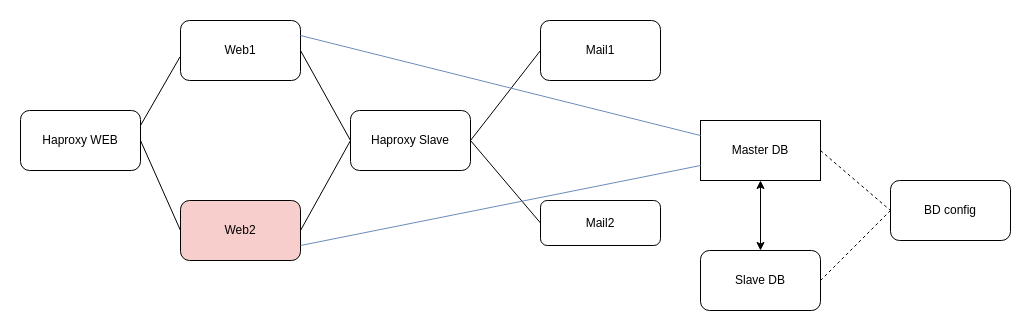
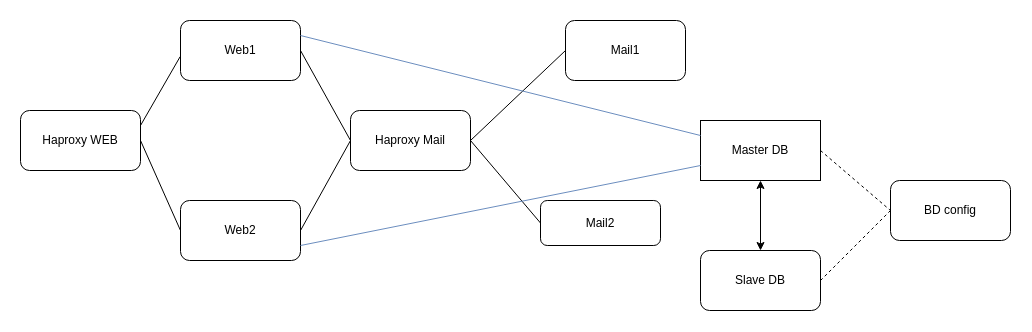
  <mxCell id="0" />
  <mxCell id="1" parent="0" />
  <mxCell id="2" value="Haproxy WEB" style="rounded=1;whiteSpace=wrap;html=1;" vertex="1" parent="1"><mxGeometry x="20" y="110" width="120" height="60" as="geometry" /></mxCell>
  <mxCell id="3" value="Web1" style="rounded=1;whiteSpace=wrap;html=1;" vertex="1" parent="1"><mxGeometry x="180" y="20" width="120" height="60" as="geometry" /></mxCell>
- <mxCell id="4" value="Web2" style="rounded=1;whiteSpace=wrap;html=1;fillColor=#f8cecc;" vertex="1" parent="1"><mxGeometry x="180" y="200" width="120" height="60" as="geometry" /></mxCell>
+ <mxCell id="4" value="Web2" style="rounded=1;whiteSpace=wrap;html=1;" vertex="1" parent="1"><mxGeometry x="180" y="200" width="120" height="60" as="geometry" /></mxCell>
  <mxCell id="5" value="" style="endArrow=none;html=1;exitX=1;exitY=0.25;exitDx=0;exitDy=0;entryX=-0.003;entryY=0.603;entryDx=0;entryDy=0;entryPerimeter=0;" edge="1" parent="1" source="2" target="3"><mxGeometry width="50" height="50" relative="1" as="geometry"><mxPoint x="280" y="90" as="sourcePoint" /><mxPoint x="330" y="40" as="targetPoint" /></mxGeometry></mxCell>
  <mxCell id="6" value="" style="endArrow=none;html=1;exitX=1;exitY=0.5;exitDx=0;exitDy=0;entryX=0;entryY=0.5;entryDx=0;entryDy=0;" edge="1" parent="1" source="2" target="4"><mxGeometry width="50" height="50" relative="1" as="geometry"><mxPoint x="280" y="90" as="sourcePoint" /><mxPoint x="330" y="40" as="targetPoint" /></mxGeometry></mxCell>
- <mxCell id="7" value="Haproxy Slave" style="rounded=1;whiteSpace=wrap;html=1;" vertex="1" parent="1"><mxGeometry x="350" y="110" width="120" height="60" as="geometry" /></mxCell>
+ <mxCell id="7" value="Haproxy Mail" style="rounded=1;whiteSpace=wrap;html=1;" vertex="1" parent="1"><mxGeometry x="350" y="110" width="120" height="60" as="geometry" /></mxCell>
  <mxCell id="8" value="" style="endArrow=none;html=1;entryX=0;entryY=0.5;entryDx=0;entryDy=0;exitX=1;exitY=0.5;exitDx=0;exitDy=0;" edge="1" parent="1" source="3" target="7"><mxGeometry width="50" height="50" relative="1" as="geometry"><mxPoint x="280" y="170" as="sourcePoint" /><mxPoint x="330" y="120" as="targetPoint" /></mxGeometry></mxCell>
  <mxCell id="9" value="" style="endArrow=none;html=1;exitX=1;exitY=0.5;exitDx=0;exitDy=0;entryX=0;entryY=0.5;entryDx=0;entryDy=0;" edge="1" parent="1" source="4" target="7"><mxGeometry width="50" height="50" relative="1" as="geometry"><mxPoint x="280" y="170" as="sourcePoint" /><mxPoint x="370" y="150" as="targetPoint" /></mxGeometry></mxCell>
- <mxCell id="10" value="Mail1" style="rounded=1;whiteSpace=wrap;html=1;" vertex="1" parent="1"><mxGeometry x="540" y="20" width="120" height="60" as="geometry" /></mxCell>
+ <mxCell id="10" value="Mail1" style="rounded=1;whiteSpace=wrap;html=1;" vertex="1" parent="1"><mxGeometry x="565" y="20" width="120" height="60" as="geometry" /></mxCell>
  <mxCell id="11" value="Mail2" style="rounded=1;whiteSpace=wrap;html=1;" vertex="1" parent="1"><mxGeometry x="540" y="200" width="120" height="45" as="geometry" /></mxCell>
  <mxCell id="12" value="" style="endArrow=none;html=1;entryX=0;entryY=0.5;entryDx=0;entryDy=0;exitX=1;exitY=0.5;exitDx=0;exitDy=0;" edge="1" parent="1" source="7" target="10"><mxGeometry width="50" height="50" relative="1" as="geometry"><mxPoint x="280" y="90" as="sourcePoint" /><mxPoint x="330" y="40" as="targetPoint" /></mxGeometry></mxCell>
  <mxCell id="13" value="" style="endArrow=none;html=1;exitX=1;exitY=0.5;exitDx=0;exitDy=0;entryX=0;entryY=0.5;entryDx=0;entryDy=0;" edge="1" parent="1" source="7" target="11"><mxGeometry width="50" height="50" relative="1" as="geometry"><mxPoint x="280" y="90" as="sourcePoint" /><mxPoint x="330" y="40" as="targetPoint" /></mxGeometry></mxCell>
  <mxCell id="14" value="Master DB" style="whiteSpace=wrap;html=1;rounded=0;" vertex="1" parent="1"><mxGeometry x="700" y="120" width="120" height="60" as="geometry" /></mxCell>
  <mxCell id="15" value="Slave DB" style="rounded=1;whiteSpace=wrap;html=1;" vertex="1" parent="1"><mxGeometry x="700" y="250" width="120" height="60" as="geometry" /></mxCell>
  <mxCell id="16" value="BD config" style="rounded=1;whiteSpace=wrap;html=1;" vertex="1" parent="1"><mxGeometry x="890" y="180" width="120" height="60" as="geometry" /></mxCell>
  <mxCell id="17" value="" style="endArrow=none;dashed=1;html=1;entryX=0;entryY=0.5;entryDx=0;entryDy=0;exitX=1;exitY=0.5;exitDx=0;exitDy=0;" edge="1" parent="1" source="14" target="16"><mxGeometry width="50" height="50" relative="1" as="geometry"><mxPoint x="490" y="180" as="sourcePoint" /><mxPoint x="540" y="130" as="targetPoint" /></mxGeometry></mxCell>
  <mxCell id="18" value="" style="endArrow=none;dashed=1;html=1;entryX=0;entryY=0.5;entryDx=0;entryDy=0;exitX=1;exitY=0.5;exitDx=0;exitDy=0;" edge="1" parent="1" source="15" target="16"><mxGeometry width="50" height="50" relative="1" as="geometry"><mxPoint x="490" y="180" as="sourcePoint" /><mxPoint x="540" y="130" as="targetPoint" /></mxGeometry></mxCell>
  <mxCell id="19" value="" style="endArrow=classic;startArrow=classic;html=1;entryX=0.5;entryY=1;entryDx=0;entryDy=0;" edge="1" parent="1" source="15" target="14"><mxGeometry width="50" height="50" relative="1" as="geometry"><mxPoint x="490" y="180" as="sourcePoint" /><mxPoint x="540" y="130" as="targetPoint" /></mxGeometry></mxCell>
  <mxCell id="20" value="" style="endArrow=none;html=1;exitX=1;exitY=0.25;exitDx=0;exitDy=0;entryX=0;entryY=0.25;entryDx=0;entryDy=0;fillColor=#dae8fc;strokeColor=#6c8ebf;" edge="1" parent="1" source="3" target="14"><mxGeometry width="50" height="50" relative="1" as="geometry"><mxPoint x="490" y="180" as="sourcePoint" /><mxPoint x="540" y="130" as="targetPoint" /></mxGeometry></mxCell>
  <mxCell id="21" value="" style="endArrow=none;html=1;exitX=1;exitY=0.75;exitDx=0;exitDy=0;entryX=0;entryY=0.75;entryDx=0;entryDy=0;fillColor=#dae8fc;strokeColor=#6c8ebf;" edge="1" parent="1" source="4" target="14"><mxGeometry width="50" height="50" relative="1" as="geometry"><mxPoint x="490" y="180" as="sourcePoint" /><mxPoint x="540" y="130" as="targetPoint" /></mxGeometry></mxCell>
